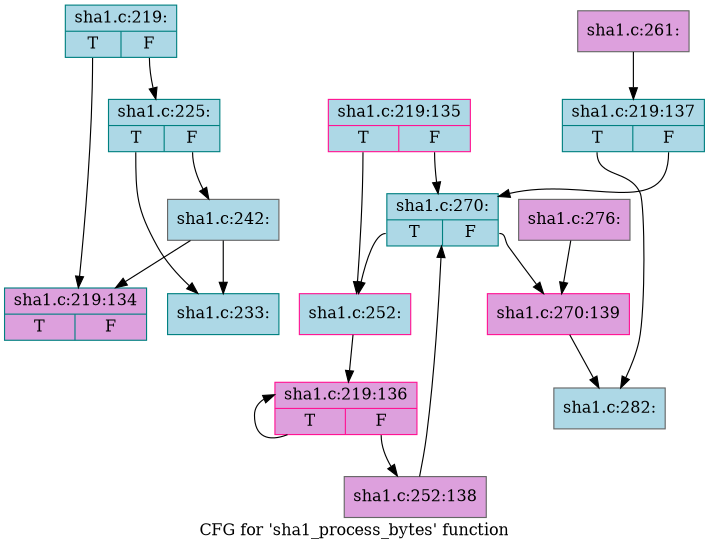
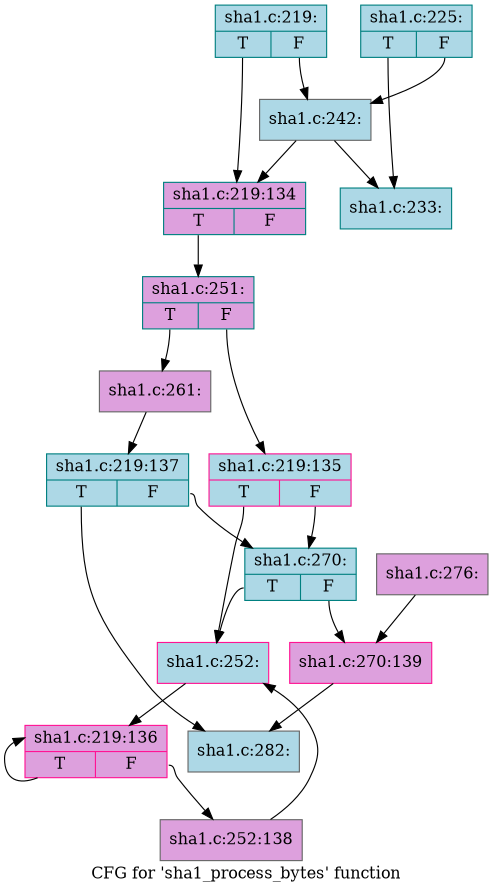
  digraph {
    label="CFG for 'sha1_process_bytes' function"
    node [color=teal fillcolor=lightblue shape=record style=filled]
    edge [tailport=s0]
    n1 [label="{sha1.c:219:|{<s0>T|<s1>F}}"]
    n2 [fillcolor=plum label="{sha1.c:219:134|{<s0>T|<s1>F}}"]
    n3 [label="{sha1.c:225:|{<s0>T|<s1>F}}"]
+   n4 [fillcolor=plum label="{sha1.c:251:|{<s0>T|<s1>F}}"]
    n5 [label="{sha1.c:233:}"]
    n6 [color=gray40 label="{sha1.c:242:}"]
    n7 [color=gray40 fillcolor=plum label="{sha1.c:261:}"]
    n8 [color=deeppink label="{sha1.c:219:135|{<s0>T|<s1>F}}"]
    n9 [label="{sha1.c:219:137|{<s0>T|<s1>F}}"]
    n10 [label="{sha1.c:270:|{<s0>T|<s1>F}}"]
    n11 [color=gray40 label="{sha1.c:282:}"]
    n12 [color=deeppink label="{sha1.c:252:}"]
    n13 [color=deeppink fillcolor=plum label="{sha1.c:270:139}"]
    n14 [color=deeppink fillcolor=plum label="{sha1.c:219:136|{<s0>T|<s1>F}}"]
    n15 [color=gray40 fillcolor=plum label="{sha1.c:252:138}"]
    n16 [color=gray40 fillcolor=plum label="{sha1.c:276:}"]
    n1 -> n2
-   n1 -> n3 [tailport=s1]
+   n1 -> n6 [tailport=s1]
+   n2 -> n4
    n3 -> n5
    n3 -> n6 [tailport=s1]
+   n4 -> n7
+   n4 -> n8 [tailport=s1]
    n6 -> n2
    n6 -> n5
    n7 -> n9
    n8 -> n10 [tailport=s1]
    n8 -> n12
    n9 -> n10 [tailport=s1]
    n9 -> n11
    n10 -> n12
    n10 -> n13 [tailport=s1]
    n12 -> n14
    n13 -> n11
    n14 -> n14
    n14 -> n15 [tailport=s1]
-   n15 -> n10
+   n15 -> n12
    n16 -> n13
  }
